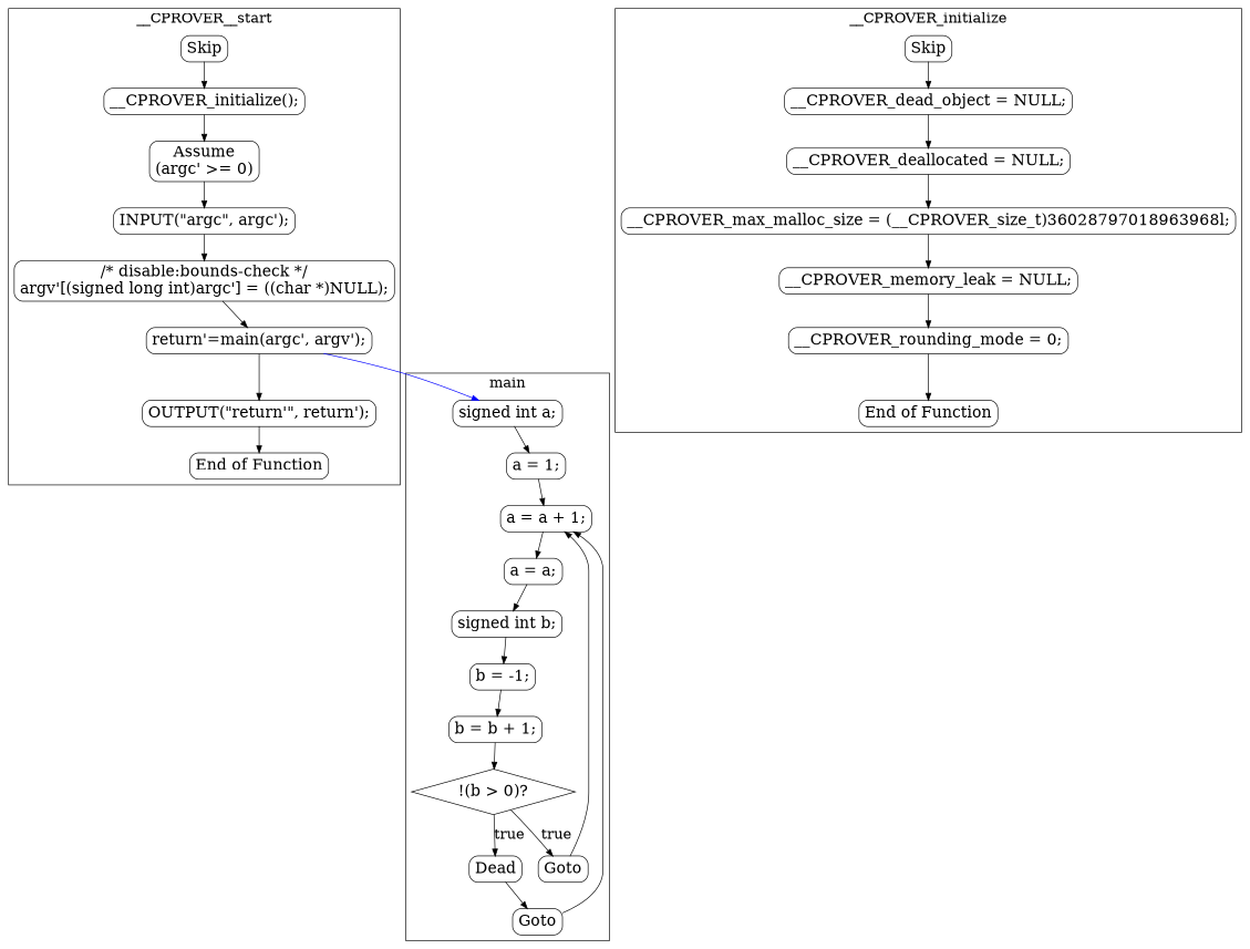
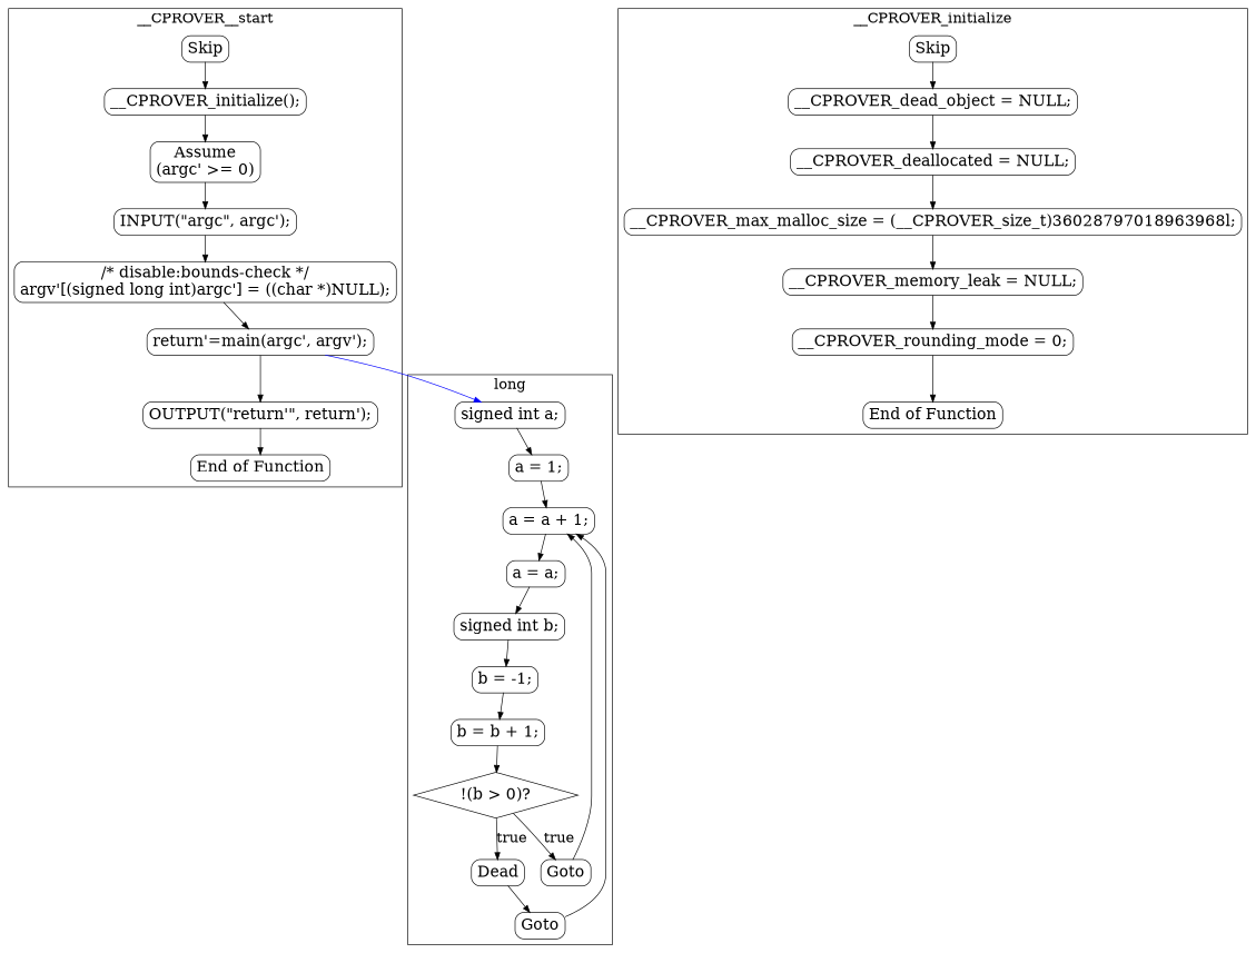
  digraph {
    color=black
    compound=true
    fontsize=20
    node [fontsize=22 shape=Mrecord]
    n1 [label="signed int a;"]
    n2 [label="a = 1;"]
    n3 [label="a = a + 1;"]
    n4 [label="a = a;"]
    n5 [label="signed int b;"]
    n6 [label="b = -1;"]
    n7 [label="b = b + 1;"]
    n8 [label="!(b \> 0)?" shape=diamond]
    n9 [label=Goto]
    n10 [label=Dead]
    n11 [label=Goto]
    n12 [label=Skip]
    n13 [label="__CPROVER_initialize();"]
    n14 [label="Assume\n(argc' \>= 0)"]
    n15 [label="INPUT(\"argc\", argc');"]
    n16 [label="/* disable:bounds-check */\nargv'[(signed long int)argc'] = ((char *)NULL);"]
    n17 [label="return'=main(argc', argv');"]
    n18 [label="OUTPUT(\"return'\", return');"]
    n19 [label="End of Function"]
    n20 [label=Skip]
    n21 [label="__CPROVER_dead_object = NULL;"]
    n22 [label="__CPROVER_deallocated = NULL;"]
    n23 [label="__CPROVER_max_malloc_size = (__CPROVER_size_t)36028797018963968l;"]
    n24 [label="__CPROVER_memory_leak = NULL;"]
    n25 [label="__CPROVER_rounding_mode = 0;"]
    n26 [label="End of Function"]
    subgraph cluster_1 {
-     label=main
+     label=long
      n1
      n2
      n3
      n4
      n5
      n6
      n7
      n8
      n9
      n10
      n11
    }
    subgraph cluster_2 {
      label=__CPROVER__start
      n12
      n13
      n14
      n15
      n16
      n17
      n18
      n19
    }
    subgraph cluster_3 {
      label=__CPROVER_initialize
      n20
      n21
      n22
      n23
      n24
      n25
      n26
    }
    n1 -> n2
    n2 -> n3
    n3 -> n4
    n4 -> n5
    n5 -> n6
    n6 -> n7
    n7 -> n8
    n8 -> n9 [fontsize=20 label=true]
    n8 -> n10 [fontsize=20 label=true]
    n9 -> n3
    n10 -> n11
    n11 -> n3
    n12 -> n13
    n13 -> n14
    n14 -> n15
    n15 -> n16
    n16 -> n17
    n17 -> n1 [color=blue]
    n17 -> n18
    n18 -> n19
    n20 -> n21
    n21 -> n22
    n22 -> n23
    n23 -> n24
    n24 -> n25
    n25 -> n26
  }
